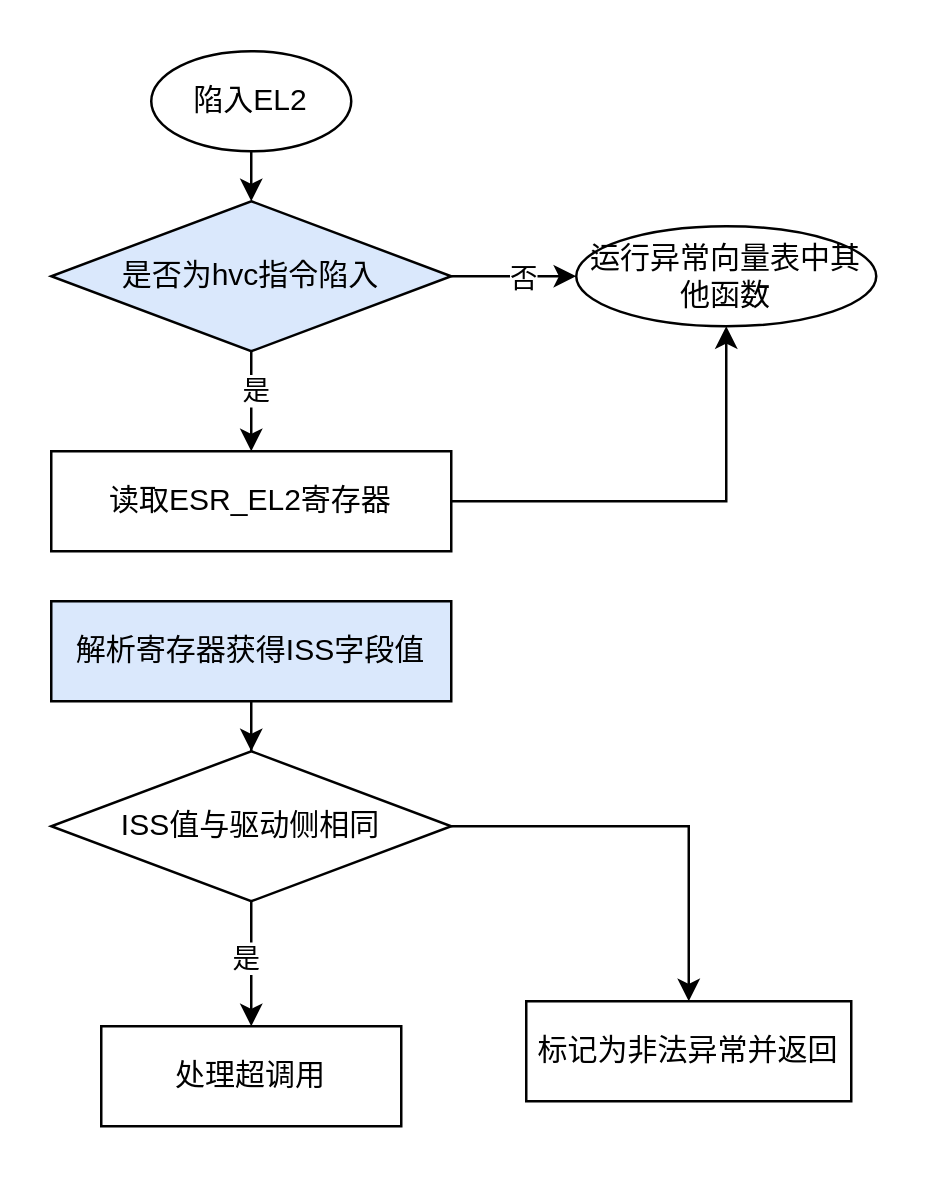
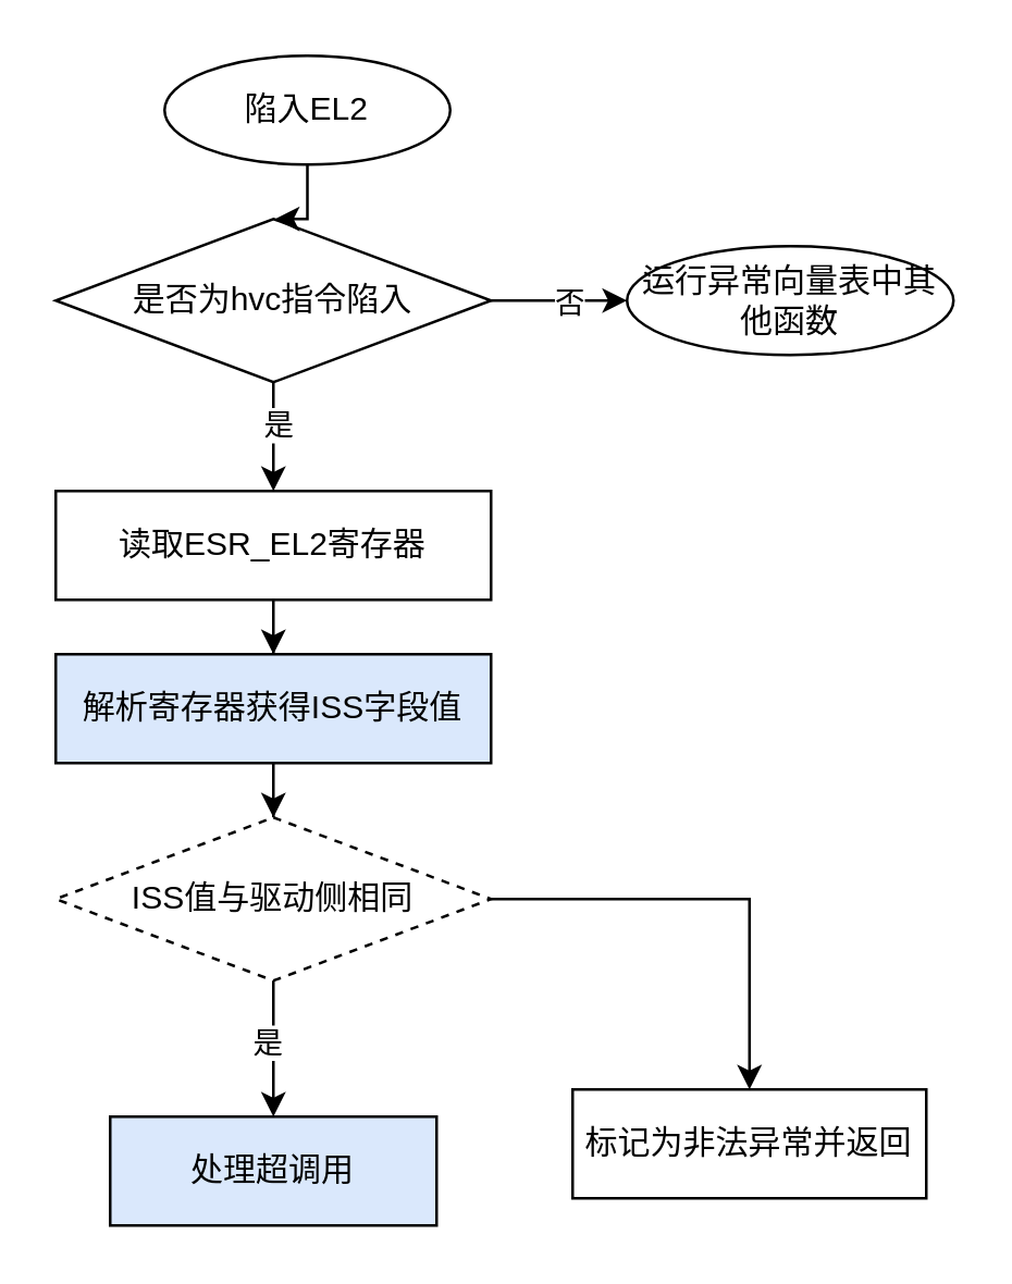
  <mxCell id="0" />
  <mxCell id="1" parent="0" />
- <mxCell id="2" value="" style="edgeStyle=orthogonalEdgeStyle;rounded=0;orthogonalLoop=1;jettySize=auto;html=1;" edge="1" parent="1" source="3" target="17"><mxGeometry relative="1" as="geometry" /></mxCell>
+ <mxCell id="2" value="" style="edgeStyle=orthogonalEdgeStyle;rounded=0;orthogonalLoop=1;jettySize=auto;html=1;" edge="1" parent="1" source="3" target="5"><mxGeometry relative="1" as="geometry" /></mxCell>
  <mxCell id="3" value="读取ESR_EL2寄存器" style="rounded=0;whiteSpace=wrap;html=1;" vertex="1" parent="1"><mxGeometry x="20" y="180" width="160" height="40" as="geometry" /></mxCell>
  <mxCell id="4" value="" style="edgeStyle=orthogonalEdgeStyle;rounded=0;orthogonalLoop=1;jettySize=auto;html=1;" edge="1" parent="1" source="5" target="9"><mxGeometry relative="1" as="geometry" /></mxCell>
  <mxCell id="5" value="解析寄存器获得ISS字段值" style="rounded=0;whiteSpace=wrap;html=1;fillColor=#dae8fc;" vertex="1" parent="1"><mxGeometry x="20" y="240" width="160" height="40" as="geometry" /></mxCell>
  <mxCell id="6" value="" style="edgeStyle=orthogonalEdgeStyle;rounded=0;orthogonalLoop=1;jettySize=auto;html=1;" edge="1" parent="1" source="9" target="10"><mxGeometry relative="1" as="geometry" /></mxCell>
  <mxCell id="7" value="是" style="edgeLabel;html=1;align=center;verticalAlign=middle;resizable=0;points=[];" vertex="1" connectable="0" parent="6"><mxGeometry x="-0.114" y="-3" relative="1" as="geometry"><mxPoint as="offset" /></mxGeometry></mxCell>
  <mxCell id="8" style="edgeStyle=orthogonalEdgeStyle;rounded=0;orthogonalLoop=1;jettySize=auto;html=1;entryX=0.5;entryY=0;entryDx=0;entryDy=0;" edge="1" parent="1" source="9" target="11"><mxGeometry relative="1" as="geometry" /></mxCell>
- <mxCell id="9" value="ISS值与驱动侧相同" style="rhombus;whiteSpace=wrap;html=1;" vertex="1" parent="1"><mxGeometry x="20" y="300" width="160" height="60" as="geometry" /></mxCell>
- <mxCell id="10" value="处理超调用" style="whiteSpace=wrap;html=1;" vertex="1" parent="1"><mxGeometry x="40" y="410" width="120" height="40" as="geometry" /></mxCell>
+ <mxCell id="9" value="ISS值与驱动侧相同" style="rhombus;whiteSpace=wrap;html=1;dashed=1;" vertex="1" parent="1"><mxGeometry x="20" y="300" width="160" height="60" as="geometry" /></mxCell>
+ <mxCell id="10" value="处理超调用" style="whiteSpace=wrap;html=1;fillColor=#dae8fc;" vertex="1" parent="1"><mxGeometry x="40" y="410" width="120" height="40" as="geometry" /></mxCell>
  <mxCell id="11" value="标记为非法异常并返回" style="rounded=0;whiteSpace=wrap;html=1;" vertex="1" parent="1"><mxGeometry x="210" y="400" width="130" height="40" as="geometry" /></mxCell>
  <mxCell id="12" style="edgeStyle=orthogonalEdgeStyle;rounded=0;orthogonalLoop=1;jettySize=auto;html=1;exitX=0.5;exitY=1;exitDx=0;exitDy=0;entryX=0.5;entryY=0;entryDx=0;entryDy=0;" edge="1" parent="1" source="16" target="3"><mxGeometry relative="1" as="geometry" /></mxCell>
  <mxCell id="13" value="是" style="edgeLabel;html=1;align=center;verticalAlign=middle;resizable=0;points=[];" vertex="1" connectable="0" parent="12"><mxGeometry x="-0.257" y="1" relative="1" as="geometry"><mxPoint as="offset" /></mxGeometry></mxCell>
  <mxCell id="14" style="edgeStyle=orthogonalEdgeStyle;rounded=0;orthogonalLoop=1;jettySize=auto;html=1;exitX=1;exitY=0.5;exitDx=0;exitDy=0;entryX=0;entryY=0.5;entryDx=0;entryDy=0;" edge="1" parent="1" source="16" target="17"><mxGeometry relative="1" as="geometry" /></mxCell>
  <mxCell id="15" value="否" style="edgeLabel;html=1;align=center;verticalAlign=middle;resizable=0;points=[];" vertex="1" connectable="0" parent="14"><mxGeometry x="0.107" relative="1" as="geometry"><mxPoint as="offset" /></mxGeometry></mxCell>
- <mxCell id="16" value="是否为hvc指令陷入" style="rhombus;whiteSpace=wrap;html=1;fillColor=#dae8fc;" vertex="1" parent="1"><mxGeometry x="20" y="80" width="160" height="60" as="geometry" /></mxCell>
+ <mxCell id="16" value="是否为hvc指令陷入" style="rhombus;whiteSpace=wrap;html=1;" vertex="1" parent="1"><mxGeometry x="20" y="80" width="160" height="60" as="geometry" /></mxCell>
  <mxCell id="17" value="运行异常向量表中其他函数" style="ellipse;whiteSpace=wrap;html=1;" vertex="1" parent="1"><mxGeometry x="230" y="90" width="120" height="40" as="geometry" /></mxCell>
  <mxCell id="18" value="" style="edgeStyle=orthogonalEdgeStyle;rounded=0;orthogonalLoop=1;jettySize=auto;html=1;" edge="1" parent="1" source="19"><mxGeometry relative="1" as="geometry"><mxPoint x="100" y="80" as="targetPoint" /></mxGeometry></mxCell>
- <mxCell id="19" value="陷入EL2" style="ellipse;whiteSpace=wrap;html=1;" vertex="1" parent="1"><mxGeometry x="60" y="20" width="80" height="40" as="geometry" /></mxCell>
+ <mxCell id="19" value="陷入EL2" style="ellipse;whiteSpace=wrap;html=1;" vertex="1" parent="1"><mxGeometry x="60" y="20" width="105" height="40" as="geometry" /></mxCell>
